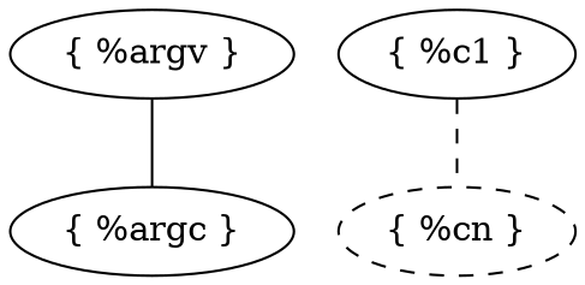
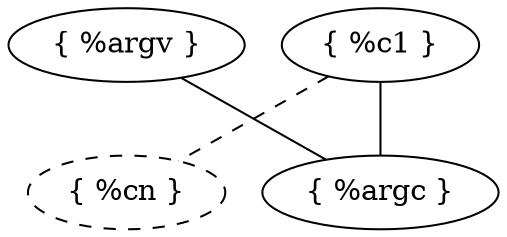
  graph {
    fontname=monospace
    "{ %argv }"
    "{ %c1 }"
    "{ %cn }" [style=dashed]
    "{ %argc }"
    subgraph sub_1 {
      rank=same
      "{ %argv }"
      "{ %c1 }"
    }
    subgraph sub_2 {
      rank=same
      "{ %cn }"
      "{ %argc }"
    }
    "{ %argv }" -- "{ %c1 }" [style=invis]
    "{ %argv }" -- "{ %cn }" [style=invis]
    "{ %argv }" -- "{ %argc }"
    "{ %c1 }" -- "{ %cn }" [style=dashed]
+   "{ %c1 }" -- "{ %argc }"
  }
